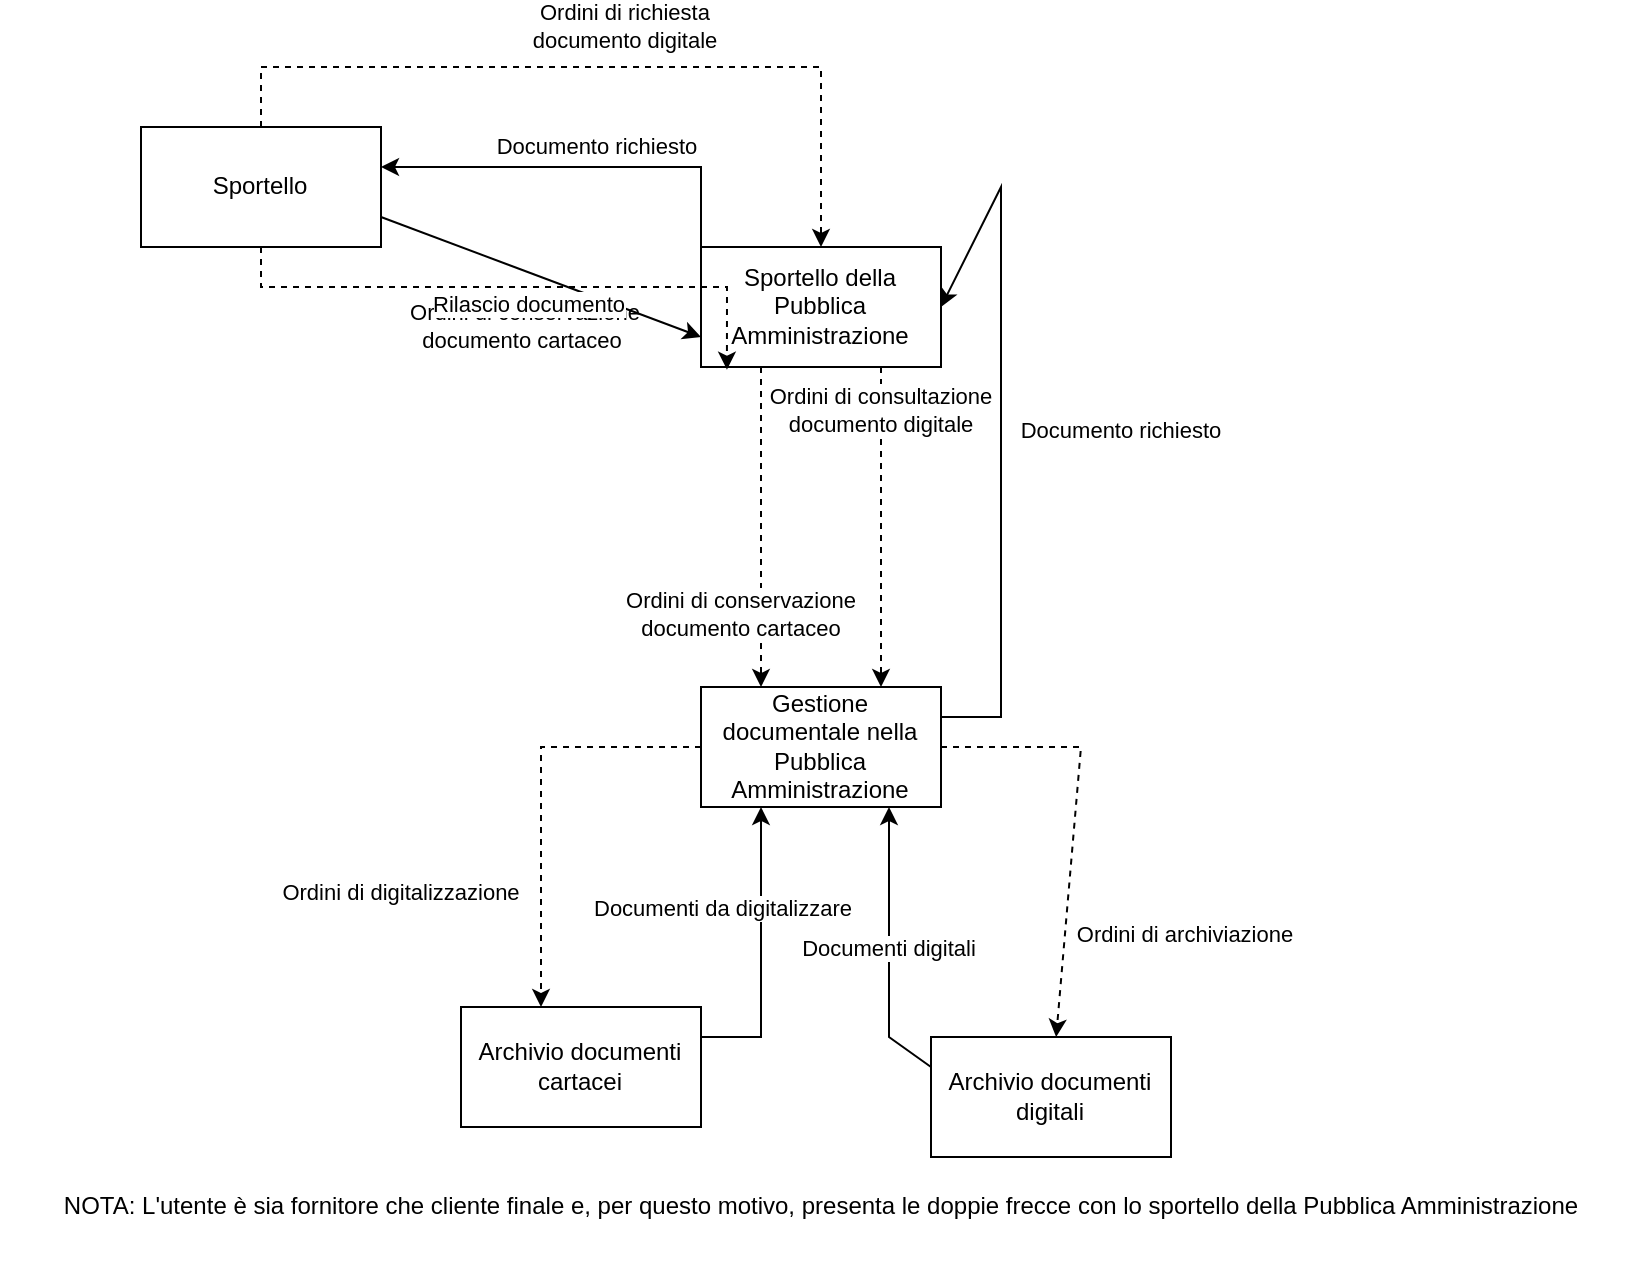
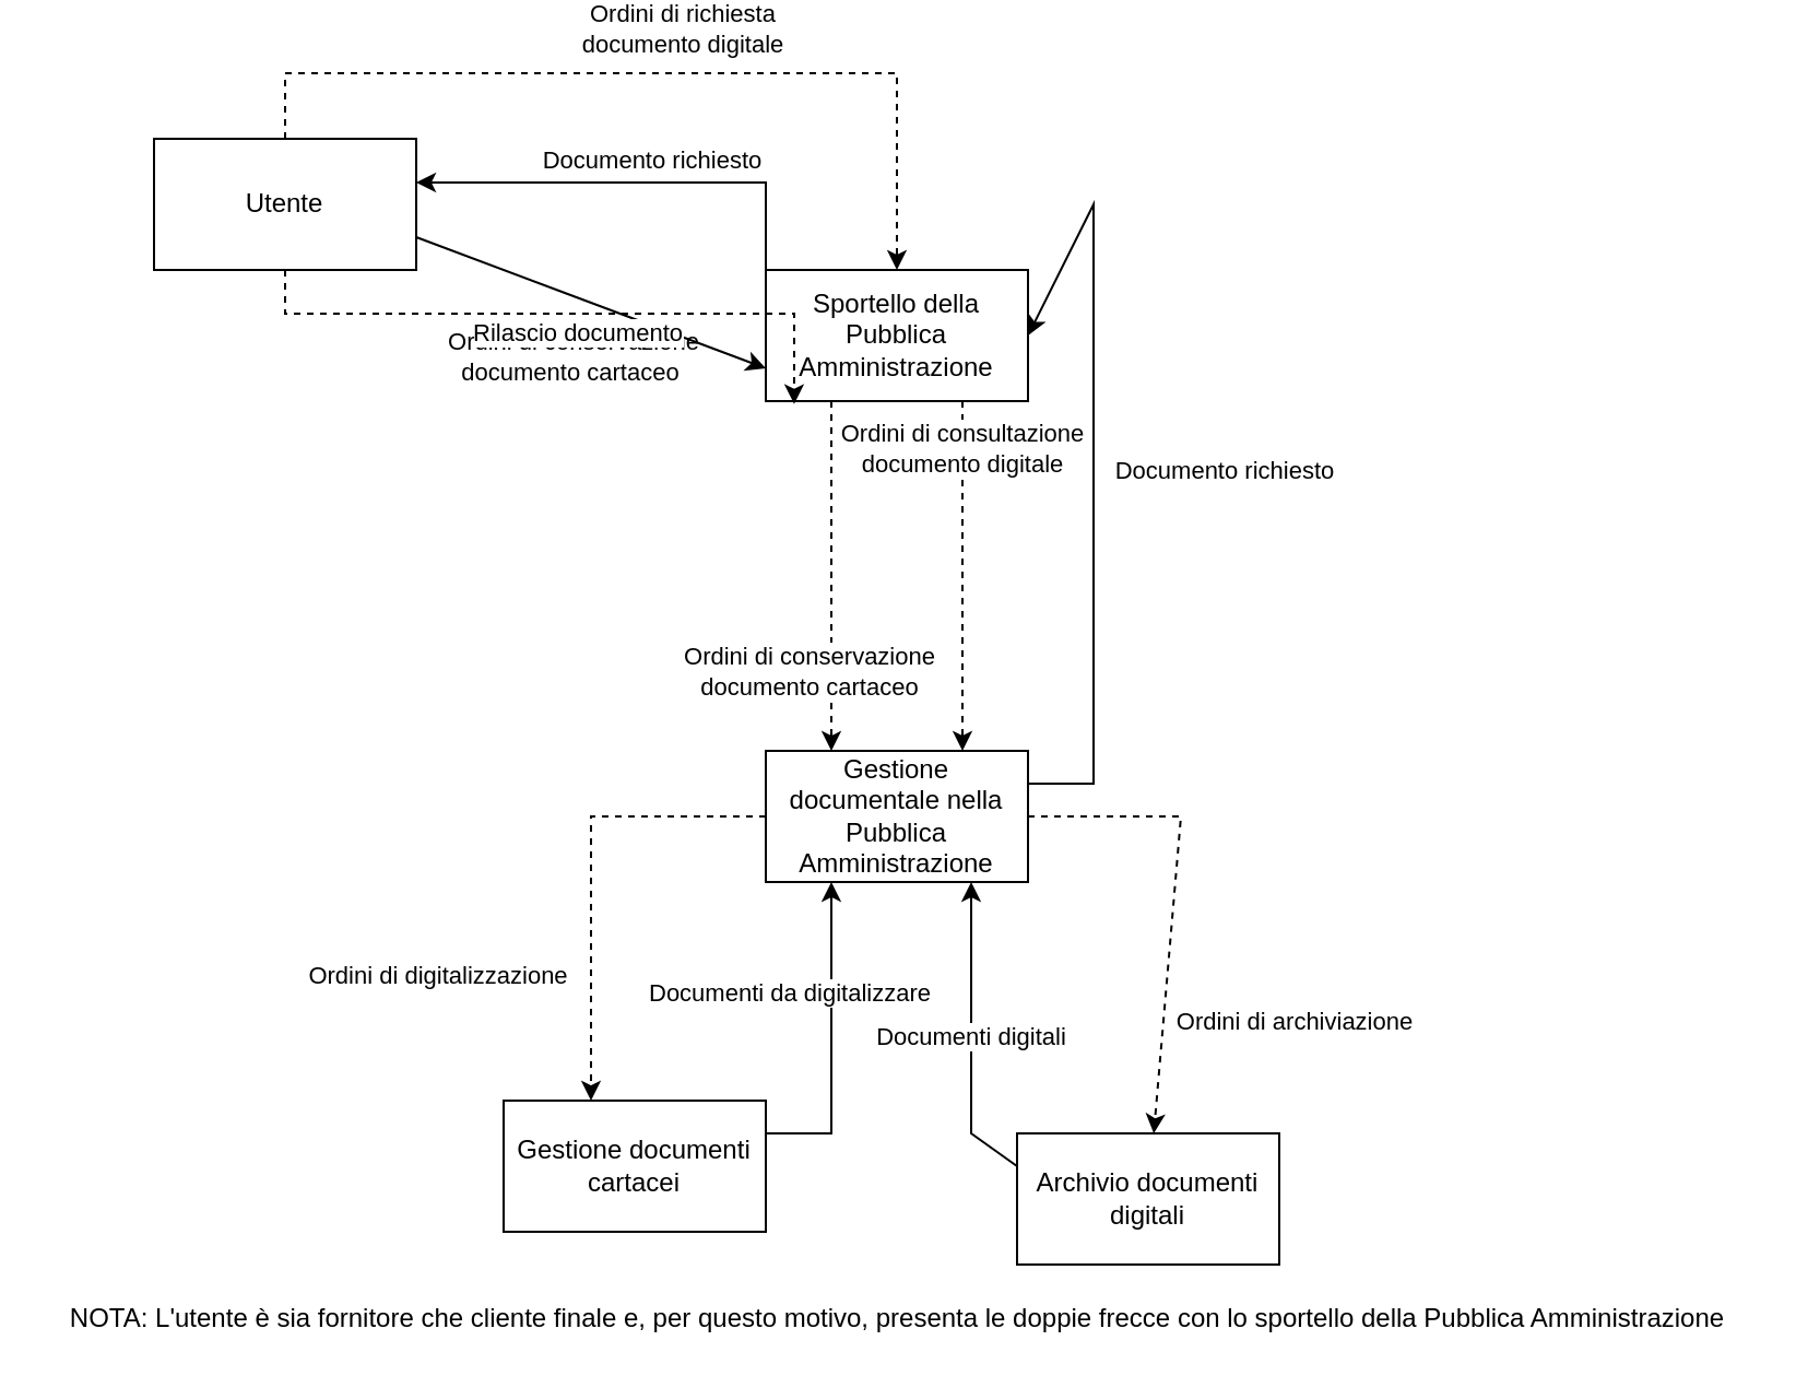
  <mxCell id="0" />
  <mxCell id="1" parent="0" />
- <mxCell id="2" value="Sportello" style="rounded=0;whiteSpace=wrap;html=1;" vertex="1" parent="1"><mxGeometry x="70" y="50" width="120" height="60" as="geometry" /></mxCell>
+ <mxCell id="2" value="Utente" style="rounded=0;whiteSpace=wrap;html=1;" vertex="1" parent="1"><mxGeometry x="70" y="50" width="120" height="60" as="geometry" /></mxCell>
  <mxCell id="3" value="Documento richiesto" style="edgeStyle=orthogonalEdgeStyle;rounded=0;orthogonalLoop=1;jettySize=auto;html=1;exitX=0;exitY=0.5;exitDx=0;exitDy=0;" edge="1" parent="1" source="4"><mxGeometry x="0.059" y="-10" relative="1" as="geometry"><mxPoint x="190" y="70" as="targetPoint" /><Array as="points"><mxPoint x="340" y="70" /><mxPoint x="190" y="70" /></Array><mxPoint as="offset" /></mxGeometry></mxCell>
  <mxCell id="4" value="Sportello della Pubblica Amministrazione" style="rounded=0;whiteSpace=wrap;html=1;" vertex="1" parent="1"><mxGeometry x="350" y="110" width="120" height="60" as="geometry" /></mxCell>
  <mxCell id="5" value="Gestione documentale nella Pubblica Amministrazione" style="rounded=0;whiteSpace=wrap;html=1;" vertex="1" parent="1"><mxGeometry x="350" y="330" width="120" height="60" as="geometry" /></mxCell>
- <mxCell id="6" value="Archivio documenti cartacei" style="rounded=0;whiteSpace=wrap;html=1;" vertex="1" parent="1"><mxGeometry x="230" y="490" width="120" height="60" as="geometry" /></mxCell>
+ <mxCell id="6" value="Gestione documenti cartacei" style="rounded=0;whiteSpace=wrap;html=1;" vertex="1" parent="1"><mxGeometry x="230" y="490" width="120" height="60" as="geometry" /></mxCell>
  <mxCell id="7" value="Archivio documenti digitali" style="rounded=0;whiteSpace=wrap;html=1;" vertex="1" parent="1"><mxGeometry x="465" y="505" width="120" height="60" as="geometry" /></mxCell>
  <mxCell id="8" value="Documento richiesto" style="endArrow=classic;html=1;rounded=0;entryX=1;entryY=0.5;entryDx=0;entryDy=0;exitX=1;exitY=0.25;exitDx=0;exitDy=0;" edge="1" parent="1" source="5" target="4"><mxGeometry x="-0.046" y="-60" width="50" height="50" relative="1" as="geometry"><mxPoint x="430" y="180" as="sourcePoint" /><mxPoint x="480" y="130" as="targetPoint" /><Array as="points"><mxPoint x="500" y="345" /><mxPoint x="500" y="80" /></Array><mxPoint as="offset" /></mxGeometry></mxCell>
  <mxCell id="9" value="Ordini di conservazione&lt;br&gt;documento cartaceo" style="endArrow=classic;html=1;rounded=0;dashed=1;exitX=0.25;exitY=1;exitDx=0;exitDy=0;entryX=0.25;entryY=0;entryDx=0;entryDy=0;" edge="1" parent="1" source="4" target="5"><mxGeometry x="0.545" y="-10" width="50" height="50" relative="1" as="geometry"><mxPoint x="300" y="280" as="sourcePoint" /><mxPoint x="370" y="180" as="targetPoint" /><Array as="points" /><mxPoint as="offset" /></mxGeometry></mxCell>
  <mxCell id="10" value="Ordini di digitalizzazione" style="endArrow=classic;html=1;rounded=0;dashed=1;exitX=0;exitY=0.5;exitDx=0;exitDy=0;" edge="1" parent="1" source="5"><mxGeometry x="0.455" y="-70" width="50" height="50" relative="1" as="geometry"><mxPoint x="140" y="440" as="sourcePoint" /><mxPoint x="270" y="490" as="targetPoint" /><Array as="points"><mxPoint x="270" y="360" /></Array><mxPoint as="offset" /></mxGeometry></mxCell>
  <mxCell id="11" value="Ordini di archiviazione" style="endArrow=classic;html=1;rounded=0;dashed=1;exitX=1;exitY=0.5;exitDx=0;exitDy=0;" edge="1" parent="1" source="5" target="7"><mxGeometry x="0.474" y="60" width="50" height="50" relative="1" as="geometry"><mxPoint x="500" y="440" as="sourcePoint" /><mxPoint x="550" y="390" as="targetPoint" /><Array as="points"><mxPoint x="540" y="360" /></Array><mxPoint as="offset" /></mxGeometry></mxCell>
  <mxCell id="12" value="" style="endArrow=classic;html=1;rounded=0;exitX=1;exitY=0.25;exitDx=0;exitDy=0;entryX=0.25;entryY=1;entryDx=0;entryDy=0;" edge="1" parent="1"><mxGeometry width="50" height="50" relative="1" as="geometry"><mxPoint x="350" y="505" as="sourcePoint" /><mxPoint x="380" y="390" as="targetPoint" /><Array as="points"><mxPoint x="380" y="505" /></Array></mxGeometry></mxCell>
  <mxCell id="13" value="Documenti da digitalizzare" style="edgeLabel;html=1;align=center;verticalAlign=middle;resizable=0;points=[];" vertex="1" connectable="0" parent="12"><mxGeometry x="0.429" y="-3" relative="1" as="geometry"><mxPoint x="-23" y="9" as="offset" /></mxGeometry></mxCell>
  <mxCell id="14" value="Documenti digitali" style="endArrow=classic;html=1;rounded=0;exitX=0;exitY=0.25;exitDx=0;exitDy=0;entryX=0.25;entryY=1;entryDx=0;entryDy=0;" edge="1" parent="1" source="7"><mxGeometry width="50" height="50" relative="1" as="geometry"><mxPoint x="414" y="505" as="sourcePoint" /><mxPoint x="444" y="390" as="targetPoint" /><Array as="points"><mxPoint x="444" y="505" /></Array></mxGeometry></mxCell>
  <mxCell id="15" value="Ordini di richiesta&lt;br&gt;documento digitale" style="endArrow=classic;html=1;rounded=0;dashed=1;exitX=0.5;exitY=0;exitDx=0;exitDy=0;entryX=0.5;entryY=0;entryDx=0;entryDy=0;" edge="1" parent="1" source="2" target="4"><mxGeometry x="0.059" y="20" width="50" height="50" relative="1" as="geometry"><mxPoint x="250" y="-40" as="sourcePoint" /><mxPoint x="410" y="-40" as="targetPoint" /><Array as="points"><mxPoint x="130" y="20" /><mxPoint x="410" y="20" /></Array><mxPoint as="offset" /></mxGeometry></mxCell>
  <mxCell id="16" value="Ordini di conservazione&lt;br&gt;documento cartaceo&amp;nbsp;" style="endArrow=classic;html=1;rounded=0;dashed=1;entryX=0.108;entryY=1.022;entryDx=0;entryDy=0;exitX=0.5;exitY=1;exitDx=0;exitDy=0;entryPerimeter=0;" edge="1" parent="1" source="2" target="4"><mxGeometry x="0.031" y="-20" width="50" height="50" relative="1" as="geometry"><mxPoint x="130" y="130" as="sourcePoint" /><mxPoint x="280" y="130" as="targetPoint" /><Array as="points"><mxPoint x="130" y="130" /><mxPoint x="363" y="130" /></Array><mxPoint as="offset" /></mxGeometry></mxCell>
  <mxCell id="17" value="Rilascio documento" style="endArrow=classic;html=1;rounded=0;exitX=1;exitY=0.75;exitDx=0;exitDy=0;entryX=0;entryY=0.75;entryDx=0;entryDy=0;" edge="1" parent="1" source="2" target="4"><mxGeometry y="-15" width="50" height="50" relative="1" as="geometry"><mxPoint x="130" y="50" as="sourcePoint" /><mxPoint x="340" y="95" as="targetPoint" /><Array as="points" /><mxPoint as="offset" /></mxGeometry></mxCell>
  <mxCell id="18" value="Ordini di consultazione&lt;br&gt;documento digitale" style="endArrow=classic;html=1;rounded=0;dashed=1;exitX=0.75;exitY=1;exitDx=0;exitDy=0;entryX=0.75;entryY=0;entryDx=0;entryDy=0;" edge="1" parent="1" source="4" target="5"><mxGeometry x="-0.727" width="50" height="50" relative="1" as="geometry"><mxPoint x="409.58" y="110" as="sourcePoint" /><mxPoint x="409.58" y="180" as="targetPoint" /><Array as="points" /><mxPoint as="offset" /></mxGeometry></mxCell>
  <mxCell id="19" value="NOTA: L'utente è sia fornitore che cliente finale e, per questo motivo, presenta le doppie frecce con lo sportello della Pubblica Amministrazione" style="text;html=1;align=center;verticalAlign=middle;resizable=0;points=[];autosize=1;strokeColor=none;fillColor=none;" vertex="1" parent="1"><mxGeometry x="20" y="575" width="780" height="30" as="geometry" /></mxCell>
